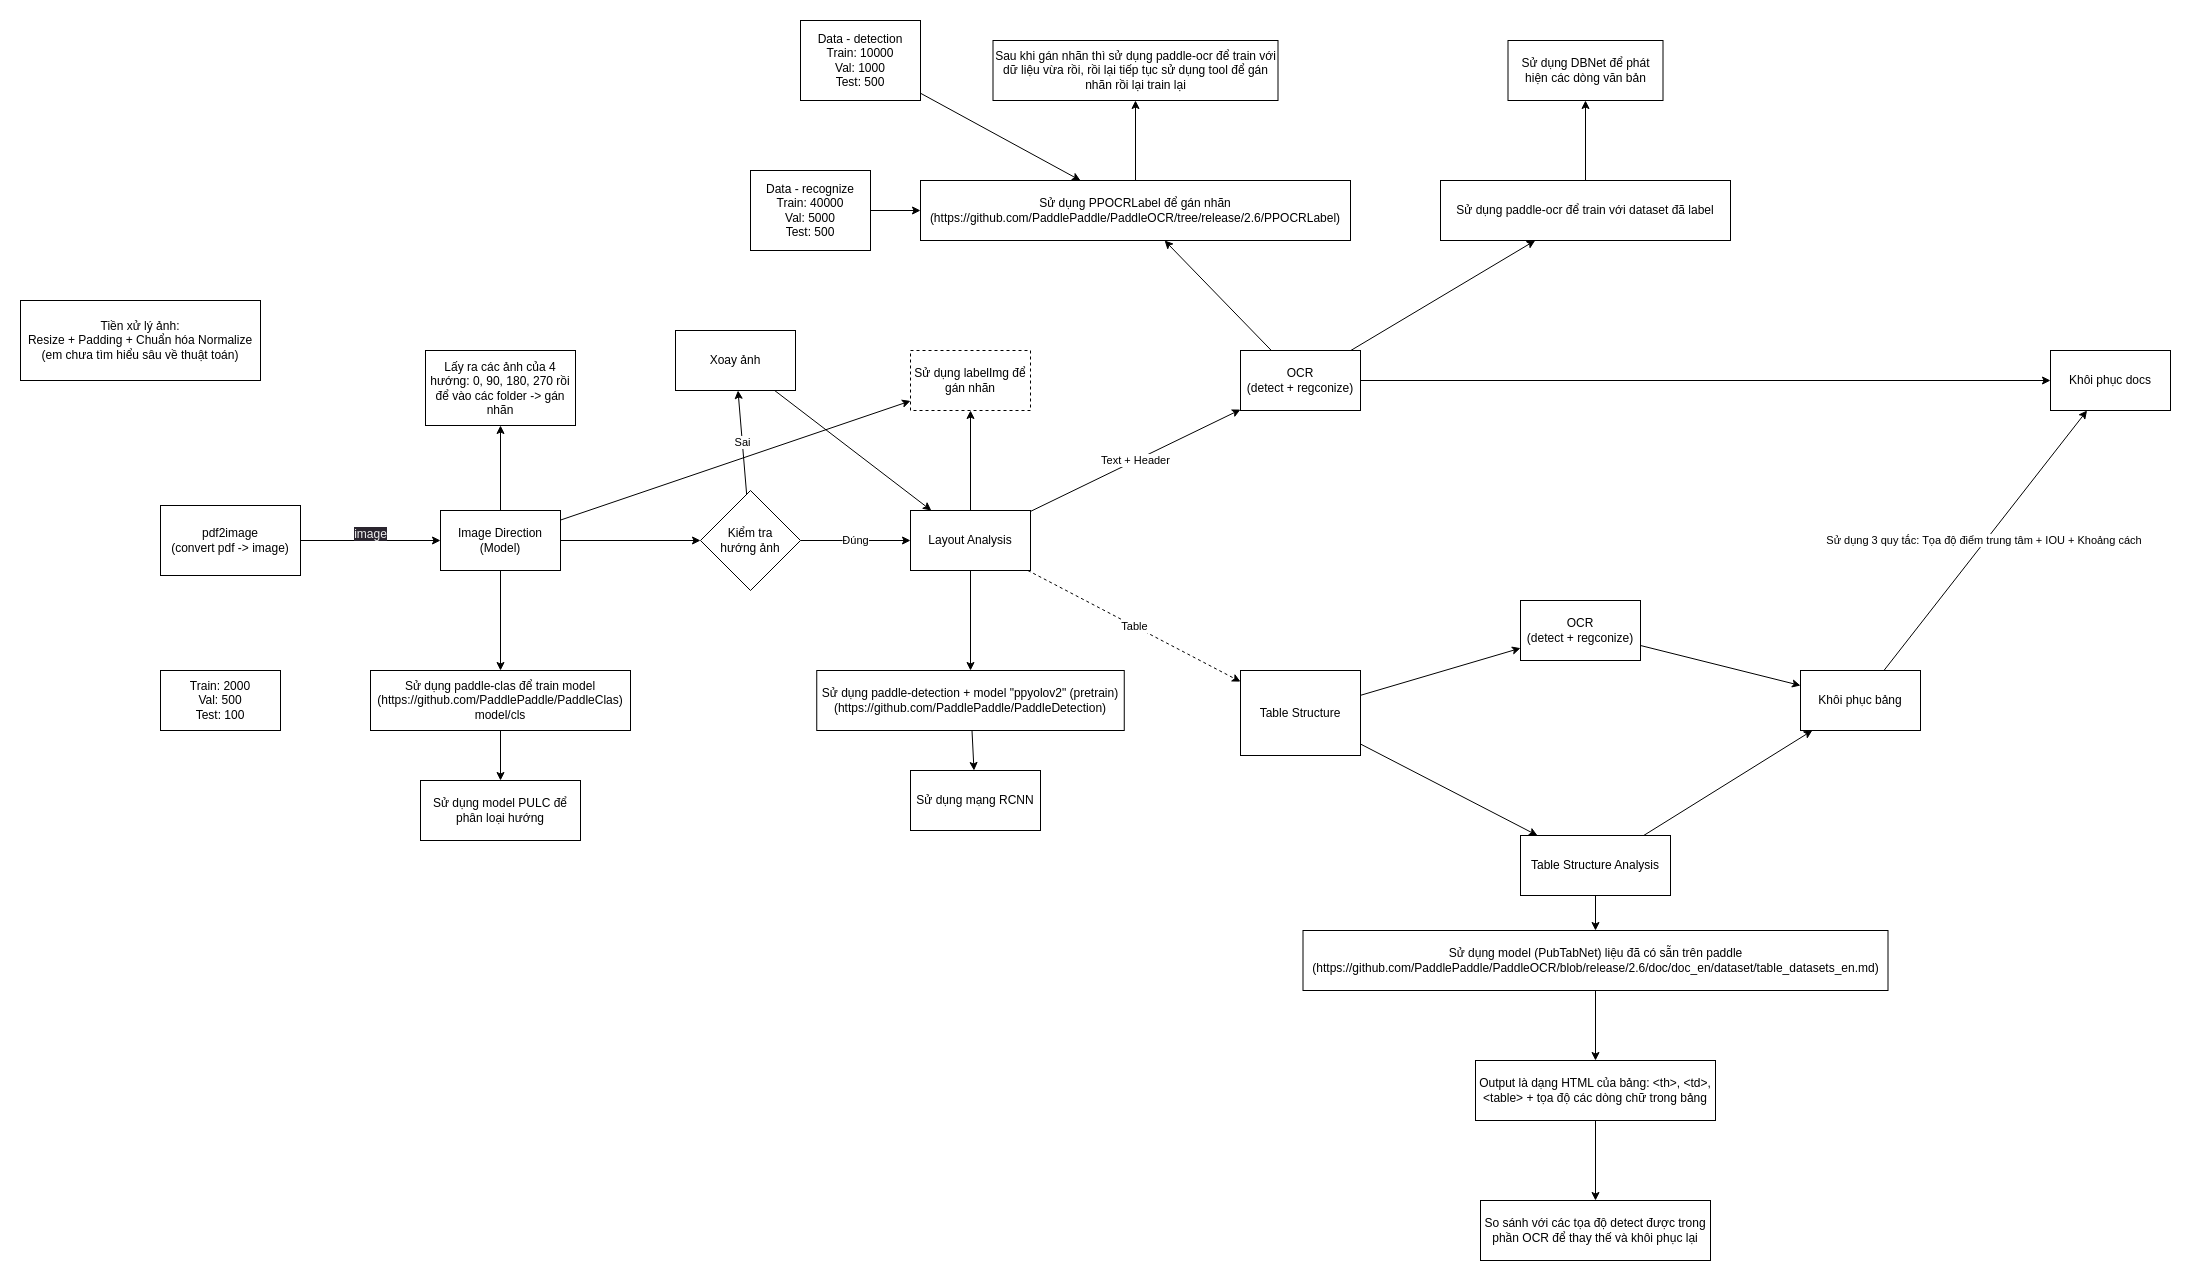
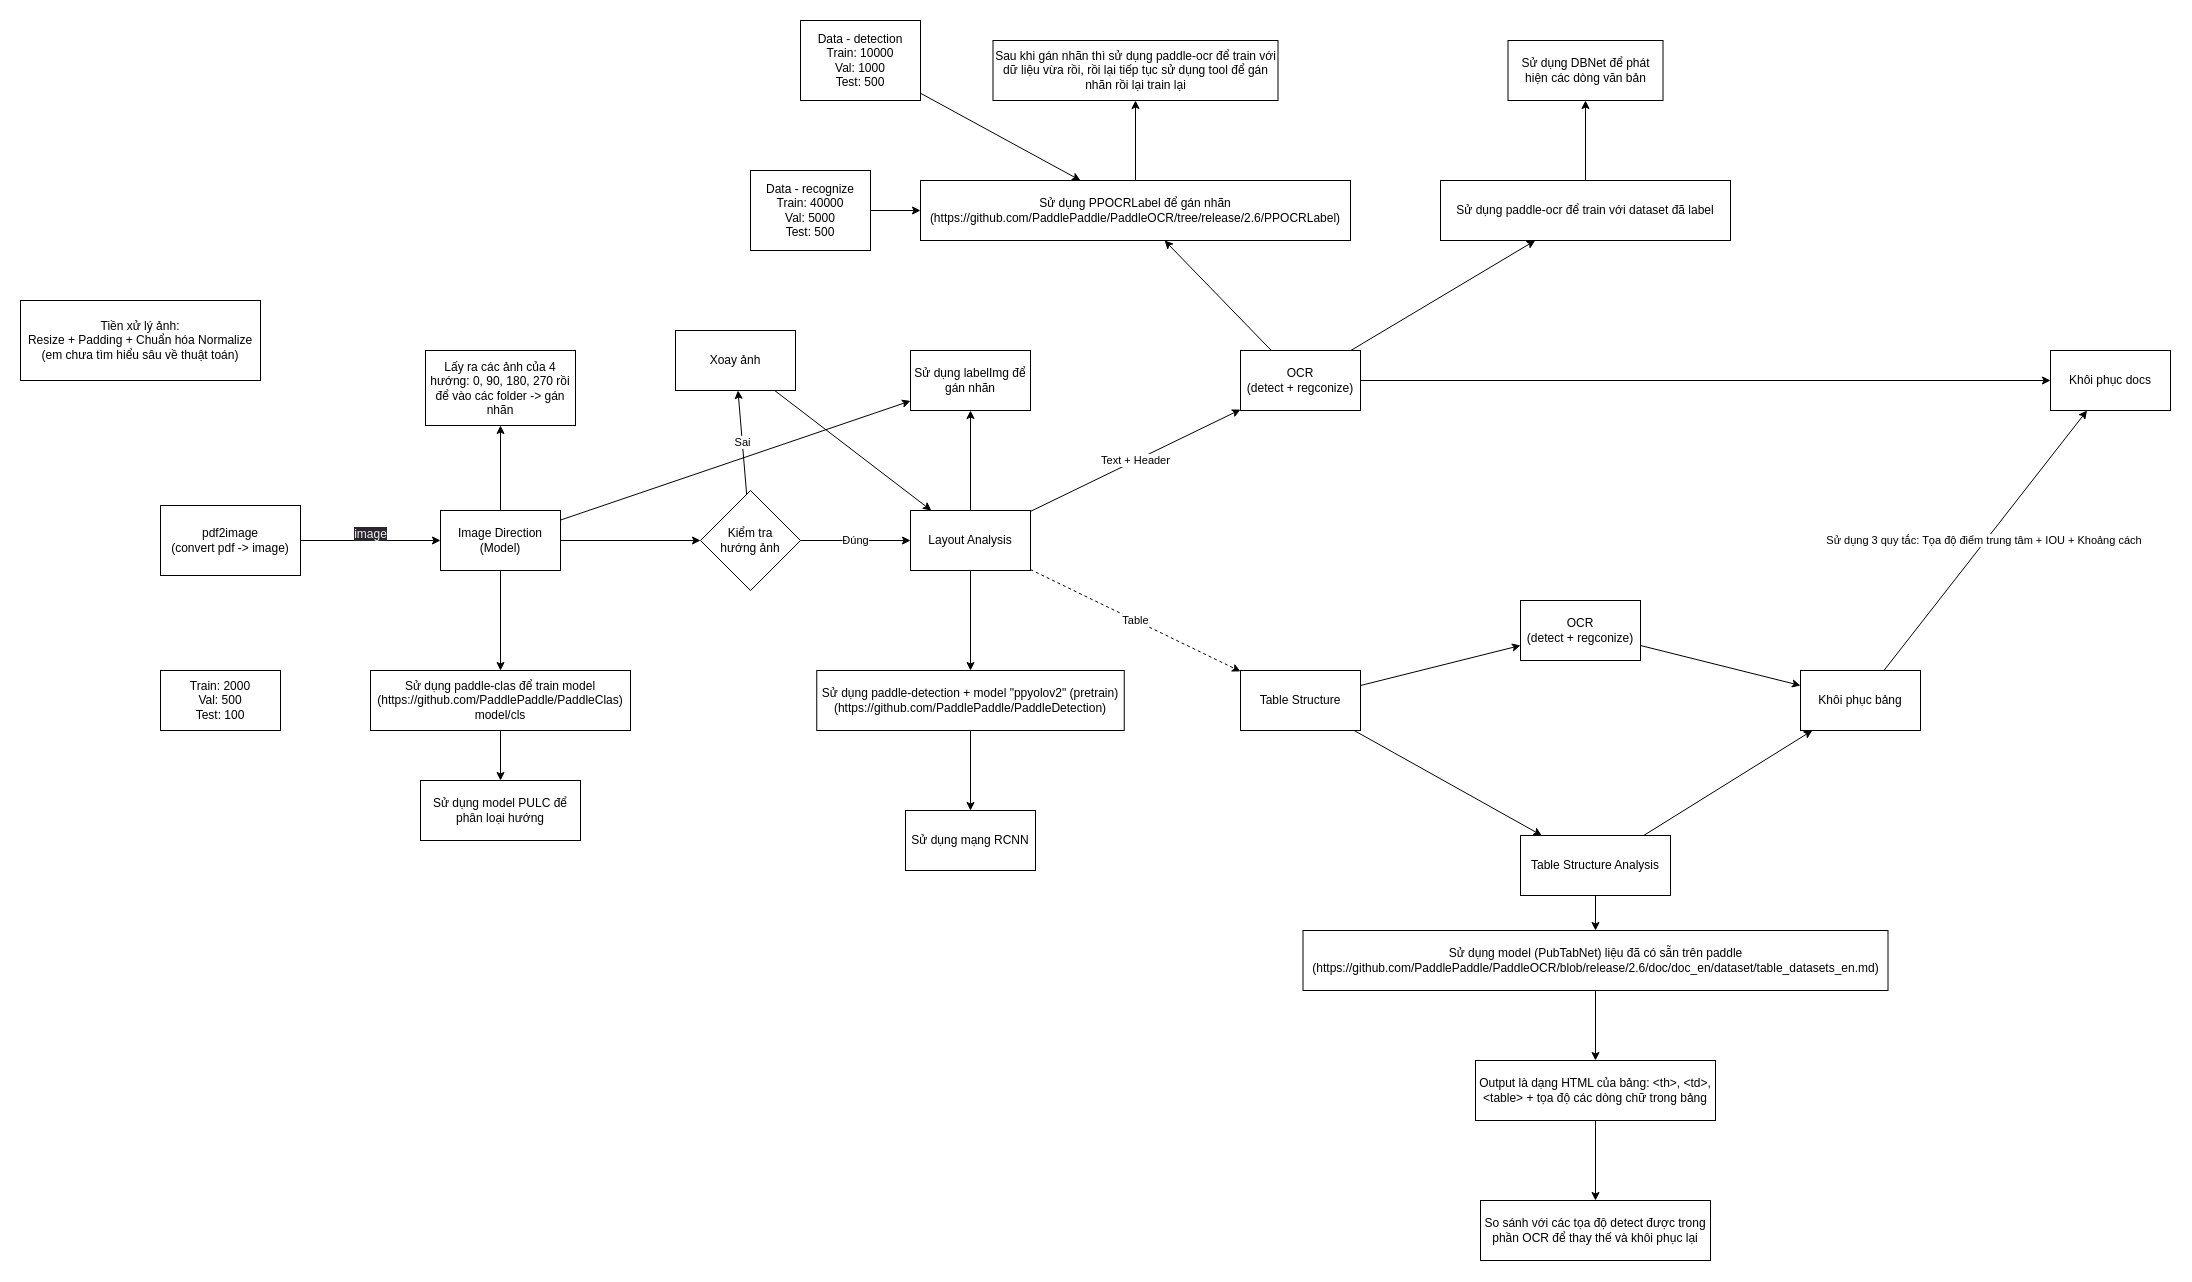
  <mxCell id="0" />
  <mxCell id="1" parent="0" />
  <mxCell id="2" value="&#10;&lt;span style=&quot;color: rgb(240, 240, 240); font-family: Helvetica; font-size: 12px; font-style: normal; font-variant-ligatures: normal; font-variant-caps: normal; font-weight: 400; letter-spacing: normal; orphans: 2; text-align: center; text-indent: 0px; text-transform: none; widows: 2; word-spacing: 0px; -webkit-text-stroke-width: 0px; background-color: rgb(42, 37, 47); text-decoration-thickness: initial; text-decoration-style: initial; text-decoration-color: initial; float: none; display: inline !important;&quot;&gt;image&lt;/span&gt;&#10;&#10;" style="edgeStyle=none;html=1;" parent="1" source="3" target="8" edge="1"><mxGeometry relative="1" as="geometry" /></mxCell>
  <mxCell id="3" value="pdf2image&lt;br&gt;(convert pdf -&amp;gt; image)" style="whiteSpace=wrap;html=1;rounded=0;" parent="1" vertex="1"><mxGeometry x="160" y="505" width="140" height="70" as="geometry" /></mxCell>
  <mxCell id="4" value="" style="edgeStyle=none;html=1;" parent="1" source="8" target="11" edge="1"><mxGeometry relative="1" as="geometry" /></mxCell>
  <mxCell id="5" value="" style="edgeStyle=none;html=1;" parent="1" source="8" target="19" edge="1"><mxGeometry relative="1" as="geometry" /></mxCell>
  <mxCell id="6" value="" style="edgeStyle=none;html=1;" parent="1" source="8" target="21" edge="1"><mxGeometry relative="1" as="geometry" /></mxCell>
  <mxCell id="7" style="edgeStyle=none;html=1;" parent="1" source="8" target="23" edge="1"><mxGeometry relative="1" as="geometry"><mxPoint x="280" y="660" as="targetPoint" /></mxGeometry></mxCell>
  <mxCell id="8" value="Image Direction&lt;br&gt;(Model)" style="whiteSpace=wrap;html=1;rounded=0;" parent="1" vertex="1"><mxGeometry x="440" y="510" width="120" height="60" as="geometry" /></mxCell>
  <mxCell id="9" value="Đúng" style="edgeStyle=none;html=1;" parent="1" source="11" target="16" edge="1"><mxGeometry relative="1" as="geometry" /></mxCell>
  <mxCell id="10" value="Sai" style="edgeStyle=none;html=1;" parent="1" source="11" target="18" edge="1"><mxGeometry relative="1" as="geometry" /></mxCell>
  <mxCell id="11" value="Kiểm tra&lt;br&gt;hướng ảnh" style="rhombus;whiteSpace=wrap;html=1;rounded=0;" parent="1" vertex="1"><mxGeometry x="700" y="490" width="100" height="100" as="geometry" /></mxCell>
  <mxCell id="12" value="" style="edgeStyle=none;html=1;" parent="1" source="16" target="23" edge="1"><mxGeometry relative="1" as="geometry" /></mxCell>
  <mxCell id="13" value="" style="edgeStyle=none;html=1;" parent="1" source="16" target="25" edge="1"><mxGeometry relative="1" as="geometry" /></mxCell>
  <mxCell id="14" value="Text + Header" style="edgeStyle=none;html=1;" parent="1" source="16" target="29" edge="1"><mxGeometry relative="1" as="geometry" /></mxCell>
  <mxCell id="15" value="Table" style="edgeStyle=none;html=1;dashed=1;" parent="1" source="16" target="41" edge="1"><mxGeometry relative="1" as="geometry"><mxPoint x="1240" y="660" as="targetPoint" /></mxGeometry></mxCell>
  <mxCell id="16" value="Layout Analysis" style="whiteSpace=wrap;html=1;rounded=0;" parent="1" vertex="1"><mxGeometry x="910" y="510" width="120" height="60" as="geometry" /></mxCell>
  <mxCell id="17" style="edgeStyle=none;html=1;" parent="1" source="18" target="16" edge="1"><mxGeometry relative="1" as="geometry" /></mxCell>
  <mxCell id="18" value="Xoay ảnh" style="whiteSpace=wrap;html=1;rounded=0;" parent="1" vertex="1"><mxGeometry x="675" y="330" width="120" height="60" as="geometry" /></mxCell>
  <mxCell id="19" value="Lấy ra các ảnh của 4 hướng: 0, 90, 180, 270 rồi để vào các folder -&amp;gt; gán nhãn" style="whiteSpace=wrap;html=1;rounded=0;" parent="1" vertex="1"><mxGeometry x="425" y="350" width="150" height="75" as="geometry" /></mxCell>
  <mxCell id="20" style="edgeStyle=none;html=1;" parent="1" source="21" target="56" edge="1"><mxGeometry relative="1" as="geometry"><mxPoint x="500" y="790" as="targetPoint" /></mxGeometry></mxCell>
  <mxCell id="21" value="Sử dụng paddle-clas để train model&lt;br&gt;(https://github.com/PaddlePaddle/PaddleClas)&lt;br&gt;model/cls" style="whiteSpace=wrap;html=1;rounded=0;" parent="1" vertex="1"><mxGeometry x="370" y="670" width="260" height="60" as="geometry" /></mxCell>
  <mxCell id="22" value="Train: 2000&lt;br&gt;Val: 500&lt;br&gt;Test: 100" style="rounded=0;whiteSpace=wrap;html=1;" parent="1" vertex="1"><mxGeometry x="160" y="670" width="120" height="60" as="geometry" /></mxCell>
- <mxCell id="23" value="Sử dụng labelImg để gán nhãn" style="whiteSpace=wrap;html=1;rounded=0;dashed=1;" parent="1" vertex="1"><mxGeometry x="910" y="350" width="120" height="60" as="geometry" /></mxCell>
+ <mxCell id="23" value="Sử dụng labelImg để gán nhãn" style="whiteSpace=wrap;html=1;rounded=0;" parent="1" vertex="1"><mxGeometry x="910" y="350" width="120" height="60" as="geometry" /></mxCell>
  <mxCell id="24" value="" style="edgeStyle=none;html=1;" parent="1" source="25" target="57" edge="1"><mxGeometry relative="1" as="geometry" /></mxCell>
  <mxCell id="25" value="Sử dụng paddle-detection + model &quot;ppyolov2&quot; (pretrain)&lt;br&gt;(https://github.com/PaddlePaddle/PaddleDetection)" style="whiteSpace=wrap;html=1;rounded=0;" parent="1" vertex="1"><mxGeometry x="816.25" y="670" width="307.5" height="60" as="geometry" /></mxCell>
  <mxCell id="26" value="" style="edgeStyle=none;html=1;" parent="1" source="29" target="31" edge="1"><mxGeometry relative="1" as="geometry" /></mxCell>
  <mxCell id="27" value="" style="edgeStyle=none;html=1;" parent="1" source="29" target="33" edge="1"><mxGeometry relative="1" as="geometry" /></mxCell>
  <mxCell id="28" style="edgeStyle=none;html=1;" parent="1" source="29" target="49" edge="1"><mxGeometry relative="1" as="geometry"><mxPoint x="2090" y="480" as="targetPoint" /></mxGeometry></mxCell>
  <mxCell id="29" value="OCR&lt;br&gt;(detect + regconize)" style="whiteSpace=wrap;html=1;rounded=0;" parent="1" vertex="1"><mxGeometry x="1240" y="350" width="120" height="60" as="geometry" /></mxCell>
  <mxCell id="30" value="" style="edgeStyle=none;html=1;" parent="1" source="31" target="34" edge="1"><mxGeometry relative="1" as="geometry" /></mxCell>
  <mxCell id="31" value="Sử dụng PPOCRLabel để gán nhãn&lt;br&gt;(https://github.com/PaddlePaddle/PaddleOCR/tree/release/2.6/PPOCRLabel)" style="whiteSpace=wrap;html=1;rounded=0;" parent="1" vertex="1"><mxGeometry x="920" y="180" width="430" height="60" as="geometry" /></mxCell>
  <mxCell id="32" value="" style="edgeStyle=none;html=1;" parent="1" source="33" target="58" edge="1"><mxGeometry relative="1" as="geometry" /></mxCell>
  <mxCell id="33" value="Sử dụng paddle-ocr để train với dataset đã label" style="whiteSpace=wrap;html=1;rounded=0;" parent="1" vertex="1"><mxGeometry x="1440" y="180" width="290" height="60" as="geometry" /></mxCell>
  <mxCell id="34" value="Sau khi gán nhãn thì sử dụng paddle-ocr để train với dữ liệu vừa rồi, rồi lại tiếp tục sử dụng tool để gán nhãn rồi lại train lại" style="whiteSpace=wrap;html=1;rounded=0;" parent="1" vertex="1"><mxGeometry x="992.5" y="40" width="285" height="60" as="geometry" /></mxCell>
  <mxCell id="35" style="edgeStyle=none;html=1;" parent="1" source="36" target="31" edge="1"><mxGeometry relative="1" as="geometry" /></mxCell>
  <mxCell id="36" value="Data - detection&lt;br&gt;Train: 10000&lt;br&gt;Val: 1000&lt;br&gt;Test: 500" style="whiteSpace=wrap;html=1;rounded=0;" parent="1" vertex="1"><mxGeometry x="800" y="20" width="120" height="80" as="geometry" /></mxCell>
  <mxCell id="37" style="edgeStyle=none;html=1;entryX=0;entryY=0.5;entryDx=0;entryDy=0;" parent="1" source="38" target="31" edge="1"><mxGeometry relative="1" as="geometry" /></mxCell>
  <mxCell id="38" value="Data - recognize&lt;br&gt;Train: 40000&lt;br&gt;Val: 5000&lt;br&gt;Test: 500" style="whiteSpace=wrap;html=1;rounded=0;" parent="1" vertex="1"><mxGeometry x="750" y="170" width="120" height="80" as="geometry" /></mxCell>
  <mxCell id="39" style="edgeStyle=none;html=1;" parent="1" source="41" target="44" edge="1"><mxGeometry relative="1" as="geometry"><mxPoint x="1480" y="580" as="targetPoint" /></mxGeometry></mxCell>
  <mxCell id="40" style="edgeStyle=none;html=1;" parent="1" source="41" target="46" edge="1"><mxGeometry relative="1" as="geometry"><mxPoint x="1520" y="700" as="targetPoint" /></mxGeometry></mxCell>
- <mxCell id="41" value="Table Structure" style="rounded=0;whiteSpace=wrap;html=1;" parent="1" vertex="1"><mxGeometry x="1240" y="670" width="120" height="85" as="geometry" /></mxCell>
+ <mxCell id="41" value="Table Structure" style="rounded=0;whiteSpace=wrap;html=1;" parent="1" vertex="1"><mxGeometry x="1240" y="670" width="120" height="60" as="geometry" /></mxCell>
  <mxCell id="42" style="edgeStyle=none;html=1;" parent="1" source="44" target="48" edge="1"><mxGeometry relative="1" as="geometry"><mxPoint x="1760" y="700" as="targetPoint" /></mxGeometry></mxCell>
  <mxCell id="43" value="" style="edgeStyle=none;html=1;" parent="1" source="44" target="51" edge="1"><mxGeometry relative="1" as="geometry" /></mxCell>
  <mxCell id="44" value="Table Structure Analysis" style="rounded=0;whiteSpace=wrap;html=1;" parent="1" vertex="1"><mxGeometry x="1520" y="835" width="150" height="60" as="geometry" /></mxCell>
  <mxCell id="45" style="edgeStyle=none;html=1;" parent="1" source="46" target="48" edge="1"><mxGeometry relative="1" as="geometry"><mxPoint x="1730" y="720" as="targetPoint" /></mxGeometry></mxCell>
  <mxCell id="46" value="OCR&lt;br&gt;(detect + regconize)" style="rounded=0;whiteSpace=wrap;html=1;" parent="1" vertex="1"><mxGeometry x="1520" y="600" width="120" height="60" as="geometry" /></mxCell>
  <mxCell id="47" value="Sử dụng 3 quy tắc: Tọa độ điểm trung tâm + IOU + Khoảng cách&amp;nbsp;" style="edgeStyle=none;html=1;" parent="1" source="48" target="49" edge="1"><mxGeometry relative="1" as="geometry"><mxPoint x="2090" y="490" as="targetPoint" /></mxGeometry></mxCell>
  <mxCell id="48" value="Khôi phục bảng" style="rounded=0;whiteSpace=wrap;html=1;" parent="1" vertex="1"><mxGeometry x="1800" y="670" width="120" height="60" as="geometry" /></mxCell>
  <mxCell id="49" value="Khôi phục docs" style="rounded=0;whiteSpace=wrap;html=1;" parent="1" vertex="1"><mxGeometry x="2050" y="350" width="120" height="60" as="geometry" /></mxCell>
  <mxCell id="50" value="" style="edgeStyle=none;html=1;" parent="1" source="51" target="53" edge="1"><mxGeometry relative="1" as="geometry" /></mxCell>
  <mxCell id="51" value="Sử dụng model (PubTabNet) liệu đã có sẵn trên paddle&lt;br&gt;(https://github.com/PaddlePaddle/PaddleOCR/blob/release/2.6/doc/doc_en/dataset/table_datasets_en.md)" style="whiteSpace=wrap;html=1;rounded=0;" parent="1" vertex="1"><mxGeometry x="1302.5" y="930" width="585" height="60" as="geometry" /></mxCell>
  <mxCell id="52" value="" style="edgeStyle=none;html=1;" parent="1" source="53" target="54" edge="1"><mxGeometry relative="1" as="geometry" /></mxCell>
  <mxCell id="53" value="Output là dạng HTML của bảng: &amp;lt;th&amp;gt;, &amp;lt;td&amp;gt;, &amp;lt;table&amp;gt; + tọa độ các dòng chữ trong bảng" style="whiteSpace=wrap;html=1;rounded=0;" parent="1" vertex="1"><mxGeometry x="1475" y="1060" width="240" height="60" as="geometry" /></mxCell>
  <mxCell id="54" value="So sánh với các tọa độ detect được trong phần OCR để thay thế và khôi phục lại" style="whiteSpace=wrap;html=1;rounded=0;" parent="1" vertex="1"><mxGeometry x="1480" y="1200" width="230" height="60" as="geometry" /></mxCell>
  <mxCell id="55" value="Tiền xử lý ảnh:&lt;br&gt;Resize + Padding + Chuẩn hóa Normalize (em chưa tìm hiểu sâu về thuật toán)" style="rounded=0;whiteSpace=wrap;html=1;" parent="1" vertex="1"><mxGeometry x="20" y="300" width="240" height="80" as="geometry" /></mxCell>
  <mxCell id="56" value="Sử dụng model PULC để phân loại hướng" style="rounded=0;whiteSpace=wrap;html=1;" parent="1" vertex="1"><mxGeometry x="420" y="780" width="160" height="60" as="geometry" /></mxCell>
- <mxCell id="57" value="Sử dụng mạng RCNN" style="whiteSpace=wrap;html=1;rounded=0;" parent="1" vertex="1"><mxGeometry x="910" y="770" width="130" height="60" as="geometry" /></mxCell>
+ <mxCell id="57" value="Sử dụng mạng RCNN" style="whiteSpace=wrap;html=1;rounded=0;" parent="1" vertex="1"><mxGeometry x="905" y="810" width="130" height="60" as="geometry" /></mxCell>
  <mxCell id="58" value="Sử dụng DBNet để phát hiện các dòng văn bản" style="whiteSpace=wrap;html=1;rounded=0;" parent="1" vertex="1"><mxGeometry x="1507.5" y="40" width="155" height="60" as="geometry" /></mxCell>
